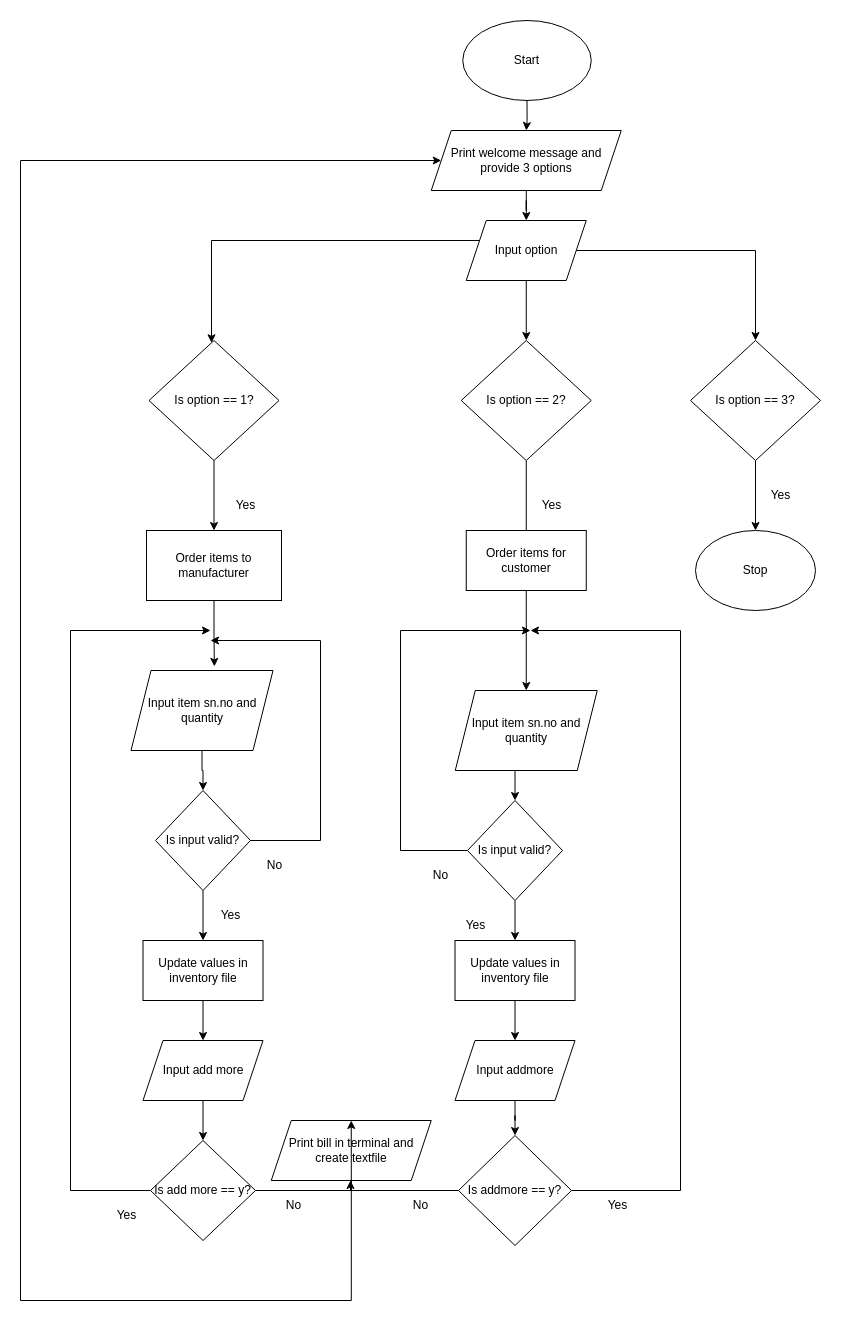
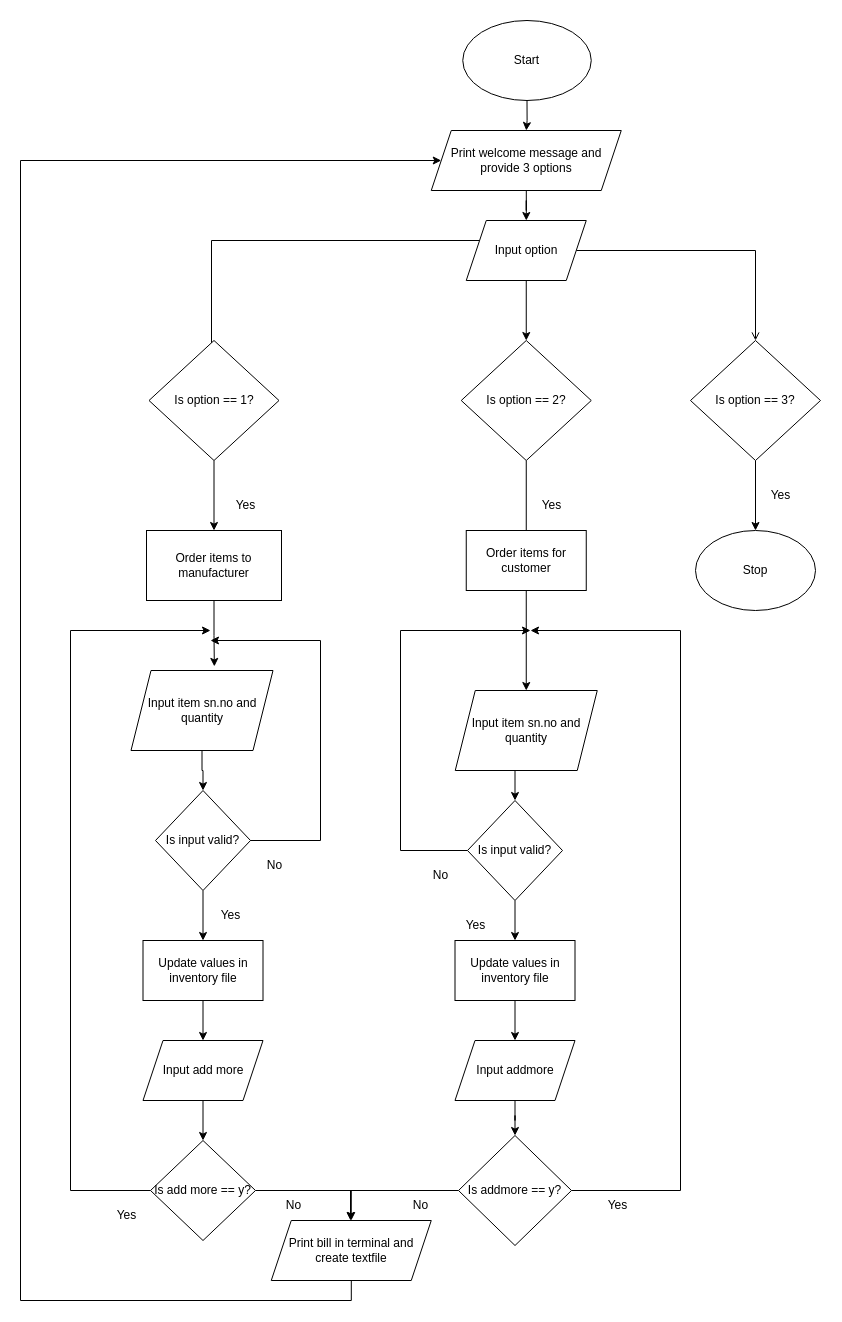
  <mxCell id="0" />
  <mxCell id="1" parent="0" />
  <mxCell id="2" value="" style="edgeStyle=orthogonalEdgeStyle;rounded=0;orthogonalLoop=1;jettySize=auto;html=1;" parent="1" source="3" target="6" edge="1"><mxGeometry relative="1" as="geometry" /></mxCell>
  <mxCell id="3" value="Is option == 1?" style="rhombus;whiteSpace=wrap;html=1;" parent="1" vertex="1"><mxGeometry x="148.5" y="340" width="130" height="120" as="geometry" /></mxCell>
  <mxCell id="4" value="" style="edgeStyle=orthogonalEdgeStyle;rounded=0;orthogonalLoop=1;jettySize=auto;html=1;endArrow=none;" parent="1" source="57" target="8" edge="1"><mxGeometry relative="1" as="geometry" /></mxCell>
  <mxCell id="5" style="edgeStyle=orthogonalEdgeStyle;rounded=0;orthogonalLoop=1;jettySize=auto;html=1;entryX=0.587;entryY=-0.051;entryDx=0;entryDy=0;entryPerimeter=0;" parent="1" source="6" target="10" edge="1"><mxGeometry relative="1" as="geometry"><Array as="points" /></mxGeometry></mxCell>
  <mxCell id="6" value="Order items to manufacturer" style="whiteSpace=wrap;html=1;" parent="1" vertex="1"><mxGeometry x="146" y="530" width="135" height="70" as="geometry" /></mxCell>
  <mxCell id="7" value="" style="edgeStyle=orthogonalEdgeStyle;rounded=0;orthogonalLoop=1;jettySize=auto;html=1;" parent="1" source="8" target="12" edge="1"><mxGeometry relative="1" as="geometry" /></mxCell>
  <mxCell id="8" value="Order items for customer" style="whiteSpace=wrap;html=1;" parent="1" vertex="1"><mxGeometry x="465.75" y="530" width="120" height="60" as="geometry" /></mxCell>
  <mxCell id="9" style="edgeStyle=orthogonalEdgeStyle;rounded=0;orthogonalLoop=1;jettySize=auto;html=1;entryX=0.5;entryY=0;entryDx=0;entryDy=0;" parent="1" source="10" target="17" edge="1"><mxGeometry relative="1" as="geometry" /></mxCell>
  <mxCell id="10" value="Input item sn.no and quantity" style="shape=parallelogram;perimeter=parallelogramPerimeter;whiteSpace=wrap;html=1;fixedSize=1;" parent="1" vertex="1"><mxGeometry x="130.5" y="670" width="142" height="80" as="geometry" /></mxCell>
  <mxCell id="11" style="edgeStyle=orthogonalEdgeStyle;rounded=0;orthogonalLoop=1;jettySize=auto;html=1;entryX=0.5;entryY=0;entryDx=0;entryDy=0;exitX=0.473;exitY=0.986;exitDx=0;exitDy=0;exitPerimeter=0;" parent="1" source="12" target="20" edge="1"><mxGeometry relative="1" as="geometry" /></mxCell>
  <mxCell id="12" value="Input item sn.no and quantity" style="shape=parallelogram;perimeter=parallelogramPerimeter;whiteSpace=wrap;html=1;fixedSize=1;" parent="1" vertex="1"><mxGeometry x="454.75" y="690" width="142" height="80" as="geometry" /></mxCell>
  <mxCell id="13" style="edgeStyle=orthogonalEdgeStyle;rounded=0;orthogonalLoop=1;jettySize=auto;html=1;entryX=0;entryY=0.5;entryDx=0;entryDy=0;" parent="1" source="14" target="44" edge="1"><mxGeometry relative="1" as="geometry"><mxPoint x="340" y="110" as="targetPoint" /><Array as="points"><mxPoint x="351" y="1300" /><mxPoint x="20" y="1300" /><mxPoint x="20" y="160" /></Array></mxGeometry></mxCell>
- <mxCell id="14" value="Print bill in terminal and create textfile" style="shape=parallelogram;perimeter=parallelogramPerimeter;whiteSpace=wrap;html=1;fixedSize=1;" parent="1" vertex="1"><mxGeometry x="270.75" y="1120" width="160" height="60" as="geometry" /></mxCell>
+ <mxCell id="14" value="Print bill in terminal and create textfile" style="shape=parallelogram;perimeter=parallelogramPerimeter;whiteSpace=wrap;html=1;fixedSize=1;" parent="1" vertex="1"><mxGeometry x="270.75" y="1220" width="160" height="60" as="geometry" /></mxCell>
  <mxCell id="15" style="edgeStyle=orthogonalEdgeStyle;rounded=0;orthogonalLoop=1;jettySize=auto;html=1;exitX=0.895;exitY=0.6;exitDx=0;exitDy=0;exitPerimeter=0;" parent="1" source="17" edge="1"><mxGeometry relative="1" as="geometry"><mxPoint x="210" y="640" as="targetPoint" /><Array as="points"><mxPoint x="240" y="840" /><mxPoint x="320" y="840" /><mxPoint x="320" y="640" /></Array></mxGeometry></mxCell>
  <mxCell id="16" value="" style="edgeStyle=orthogonalEdgeStyle;rounded=0;orthogonalLoop=1;jettySize=auto;html=1;" parent="1" source="17" target="53" edge="1"><mxGeometry relative="1" as="geometry" /></mxCell>
  <mxCell id="17" value="Is input valid?" style="rhombus;whiteSpace=wrap;html=1;" parent="1" vertex="1"><mxGeometry x="155" y="790" width="95" height="100" as="geometry" /></mxCell>
  <mxCell id="18" style="edgeStyle=orthogonalEdgeStyle;rounded=0;orthogonalLoop=1;jettySize=auto;html=1;" parent="1" source="20" edge="1"><mxGeometry relative="1" as="geometry"><mxPoint x="530" y="630" as="targetPoint" /><Array as="points"><mxPoint x="400" y="850" /><mxPoint x="400" y="630" /></Array></mxGeometry></mxCell>
  <mxCell id="19" value="" style="edgeStyle=orthogonalEdgeStyle;rounded=0;orthogonalLoop=1;jettySize=auto;html=1;" parent="1" source="20" target="55" edge="1"><mxGeometry relative="1" as="geometry" /></mxCell>
  <mxCell id="20" value="Is input valid?" style="rhombus;whiteSpace=wrap;html=1;" parent="1" vertex="1"><mxGeometry x="467" y="800" width="95" height="100" as="geometry" /></mxCell>
  <mxCell id="21" style="edgeStyle=orthogonalEdgeStyle;rounded=0;orthogonalLoop=1;jettySize=auto;html=1;entryX=0.5;entryY=0;entryDx=0;entryDy=0;" parent="1" source="22" target="27" edge="1"><mxGeometry relative="1" as="geometry" /></mxCell>
  <mxCell id="22" value="Input add more" style="shape=parallelogram;perimeter=parallelogramPerimeter;whiteSpace=wrap;html=1;fixedSize=1;" parent="1" vertex="1"><mxGeometry x="142.5" y="1040" width="120" height="60" as="geometry" /></mxCell>
  <mxCell id="23" value="" style="edgeStyle=orthogonalEdgeStyle;rounded=0;orthogonalLoop=1;jettySize=auto;html=1;" parent="1" source="24" target="30" edge="1"><mxGeometry relative="1" as="geometry" /></mxCell>
  <mxCell id="24" value="Input addmore" style="shape=parallelogram;perimeter=parallelogramPerimeter;whiteSpace=wrap;html=1;fixedSize=1;" parent="1" vertex="1"><mxGeometry x="454.5" y="1040" width="120" height="60" as="geometry" /></mxCell>
  <mxCell id="25" style="edgeStyle=orthogonalEdgeStyle;rounded=0;orthogonalLoop=1;jettySize=auto;html=1;" parent="1" source="27" edge="1"><mxGeometry relative="1" as="geometry"><mxPoint x="210" y="630" as="targetPoint" /><Array as="points"><mxPoint x="70" y="1190" /><mxPoint x="70" y="630" /></Array></mxGeometry></mxCell>
  <mxCell id="26" value="" style="edgeStyle=orthogonalEdgeStyle;rounded=0;orthogonalLoop=1;jettySize=auto;html=1;entryX=0.5;entryY=0;entryDx=0;entryDy=0;" parent="1" source="27" target="14" edge="1"><mxGeometry relative="1" as="geometry"><mxPoint x="360" y="1190" as="targetPoint" /><Array as="points"><mxPoint x="351" y="1190" /></Array></mxGeometry></mxCell>
  <mxCell id="27" value="Is add more == y?" style="rhombus;whiteSpace=wrap;html=1;" parent="1" vertex="1"><mxGeometry x="150" y="1140" width="105" height="100" as="geometry" /></mxCell>
  <mxCell id="28" style="edgeStyle=orthogonalEdgeStyle;rounded=0;orthogonalLoop=1;jettySize=auto;html=1;exitX=1;exitY=0.5;exitDx=0;exitDy=0;" parent="1" source="30" edge="1"><mxGeometry relative="1" as="geometry"><mxPoint x="530" y="630" as="targetPoint" /><Array as="points"><mxPoint x="680" y="1190" /><mxPoint x="680" y="630" /></Array></mxGeometry></mxCell>
  <mxCell id="29" value="" style="edgeStyle=orthogonalEdgeStyle;rounded=0;orthogonalLoop=1;jettySize=auto;html=1;" parent="1" source="30" target="14" edge="1"><mxGeometry relative="1" as="geometry"><Array as="points"><mxPoint x="350" y="1190" /></Array></mxGeometry></mxCell>
  <mxCell id="30" value="Is addmore == y?" style="rhombus;whiteSpace=wrap;html=1;" parent="1" vertex="1"><mxGeometry x="458" y="1135" width="113" height="110" as="geometry" /></mxCell>
  <mxCell id="31" value="No" style="text;html=1;align=center;verticalAlign=middle;resizable=0;points=[];autosize=1;strokeColor=none;fillColor=none;" parent="1" vertex="1"><mxGeometry x="272.5" y="1190" width="40" height="30" as="geometry" /></mxCell>
  <mxCell id="32" value="No" style="text;html=1;align=center;verticalAlign=middle;resizable=0;points=[];autosize=1;strokeColor=none;fillColor=none;" parent="1" vertex="1"><mxGeometry x="400" y="1190" width="40" height="30" as="geometry" /></mxCell>
  <mxCell id="33" value="Yes" style="text;html=1;align=center;verticalAlign=middle;resizable=0;points=[];autosize=1;strokeColor=none;fillColor=none;" parent="1" vertex="1"><mxGeometry x="106" y="1200" width="40" height="30" as="geometry" /></mxCell>
  <mxCell id="34" value="Yes" style="text;html=1;align=center;verticalAlign=middle;resizable=0;points=[];autosize=1;strokeColor=none;fillColor=none;" parent="1" vertex="1"><mxGeometry x="596.75" y="1190" width="40" height="30" as="geometry" /></mxCell>
  <mxCell id="35" value="Yes" style="text;html=1;align=center;verticalAlign=middle;resizable=0;points=[];autosize=1;strokeColor=none;fillColor=none;" parent="1" vertex="1"><mxGeometry x="225" y="490" width="40" height="30" as="geometry" /></mxCell>
  <mxCell id="36" value="Yes" style="text;html=1;align=center;verticalAlign=middle;resizable=0;points=[];autosize=1;strokeColor=none;fillColor=none;" parent="1" vertex="1"><mxGeometry x="531" y="490" width="40" height="30" as="geometry" /></mxCell>
  <mxCell id="37" value="Yes" style="text;html=1;align=center;verticalAlign=middle;resizable=0;points=[];autosize=1;strokeColor=none;fillColor=none;" parent="1" vertex="1"><mxGeometry x="210" y="900" width="40" height="30" as="geometry" /></mxCell>
  <mxCell id="38" value="No" style="text;html=1;align=center;verticalAlign=middle;resizable=0;points=[];autosize=1;strokeColor=none;fillColor=none;" parent="1" vertex="1"><mxGeometry x="253.5" y="850" width="40" height="30" as="geometry" /></mxCell>
  <mxCell id="39" value="Yes" style="text;html=1;align=center;verticalAlign=middle;resizable=0;points=[];autosize=1;strokeColor=none;fillColor=none;" parent="1" vertex="1"><mxGeometry x="454.75" y="910" width="40" height="30" as="geometry" /></mxCell>
  <mxCell id="40" value="No" style="text;html=1;align=center;verticalAlign=middle;resizable=0;points=[];autosize=1;strokeColor=none;fillColor=none;" parent="1" vertex="1"><mxGeometry x="420" y="860" width="40" height="30" as="geometry" /></mxCell>
  <mxCell id="41" value="" style="edgeStyle=orthogonalEdgeStyle;rounded=0;orthogonalLoop=1;jettySize=auto;html=1;" parent="1" source="42" target="44" edge="1"><mxGeometry relative="1" as="geometry" /></mxCell>
  <mxCell id="42" value="Start" style="ellipse;whiteSpace=wrap;html=1;" parent="1" vertex="1"><mxGeometry x="462.25" y="20" width="128.5" height="80" as="geometry" /></mxCell>
  <mxCell id="43" value="" style="edgeStyle=orthogonalEdgeStyle;rounded=0;orthogonalLoop=1;jettySize=auto;html=1;" parent="1" source="44" target="47" edge="1"><mxGeometry relative="1" as="geometry" /></mxCell>
  <mxCell id="44" value="Print welcome message and provide 3 options" style="shape=parallelogram;perimeter=parallelogramPerimeter;whiteSpace=wrap;html=1;fixedSize=1;" parent="1" vertex="1"><mxGeometry x="430.75" y="130" width="190" height="60" as="geometry" /></mxCell>
- <mxCell id="45" value="" style="edgeStyle=orthogonalEdgeStyle;rounded=0;orthogonalLoop=1;jettySize=auto;html=1;" parent="1" source="47" target="49" edge="1"><mxGeometry relative="1" as="geometry" /></mxCell>
- <mxCell id="46" value="" style="edgeStyle=orthogonalEdgeStyle;rounded=0;orthogonalLoop=1;jettySize=auto;html=1;" parent="1" source="47" target="3" edge="1"><mxGeometry relative="1" as="geometry"><mxPoint x="390" y="330" as="targetPoint" /><Array as="points"><mxPoint x="211" y="240" /></Array></mxGeometry></mxCell>
+ <mxCell id="45" value="" style="edgeStyle=orthogonalEdgeStyle;rounded=0;orthogonalLoop=1;jettySize=auto;html=1;endArrow=open;" parent="1" source="47" target="49" edge="1"><mxGeometry relative="1" as="geometry" /></mxCell>
+ <mxCell id="46" value="" style="edgeStyle=orthogonalEdgeStyle;rounded=0;orthogonalLoop=1;jettySize=auto;html=1;endArrow=none;" parent="1" source="47" target="3" edge="1"><mxGeometry relative="1" as="geometry"><mxPoint x="390" y="330" as="targetPoint" /><Array as="points"><mxPoint x="211" y="240" /></Array></mxGeometry></mxCell>
  <mxCell id="47" value="Input option" style="shape=parallelogram;perimeter=parallelogramPerimeter;whiteSpace=wrap;html=1;fixedSize=1;" parent="1" vertex="1"><mxGeometry x="465.75" y="220" width="120" height="60" as="geometry" /></mxCell>
  <mxCell id="48" value="" style="edgeStyle=orthogonalEdgeStyle;rounded=0;orthogonalLoop=1;jettySize=auto;html=1;" parent="1" source="49" target="50" edge="1"><mxGeometry relative="1" as="geometry" /></mxCell>
  <mxCell id="49" value="Is option == 3?" style="rhombus;whiteSpace=wrap;html=1;" parent="1" vertex="1"><mxGeometry x="690" y="340" width="130" height="120" as="geometry" /></mxCell>
  <mxCell id="50" value="Stop" style="ellipse;whiteSpace=wrap;html=1;" parent="1" vertex="1"><mxGeometry x="695" y="530" width="120" height="80" as="geometry" /></mxCell>
  <mxCell id="51" value="Yes" style="text;html=1;align=center;verticalAlign=middle;resizable=0;points=[];autosize=1;strokeColor=none;fillColor=none;" parent="1" vertex="1"><mxGeometry x="760" y="480" width="40" height="30" as="geometry" /></mxCell>
  <mxCell id="52" value="" style="edgeStyle=orthogonalEdgeStyle;rounded=0;orthogonalLoop=1;jettySize=auto;html=1;" parent="1" source="53" target="22" edge="1"><mxGeometry relative="1" as="geometry" /></mxCell>
  <mxCell id="53" value="Update values in inventory file" style="rounded=0;whiteSpace=wrap;html=1;" parent="1" vertex="1"><mxGeometry x="142.5" y="940" width="120" height="60" as="geometry" /></mxCell>
  <mxCell id="54" value="" style="edgeStyle=orthogonalEdgeStyle;rounded=0;orthogonalLoop=1;jettySize=auto;html=1;" parent="1" source="55" target="24" edge="1"><mxGeometry relative="1" as="geometry" /></mxCell>
  <mxCell id="55" value="Update values in inventory file" style="rounded=0;whiteSpace=wrap;html=1;" parent="1" vertex="1"><mxGeometry x="454.5" y="940" width="120" height="60" as="geometry" /></mxCell>
  <mxCell id="56" value="" style="edgeStyle=orthogonalEdgeStyle;rounded=0;orthogonalLoop=1;jettySize=auto;html=1;" parent="1" source="47" target="57" edge="1"><mxGeometry relative="1" as="geometry"><mxPoint x="526" y="280" as="sourcePoint" /><mxPoint x="522" y="460" as="targetPoint" /></mxGeometry></mxCell>
  <mxCell id="57" value="Is option == 2?" style="rhombus;whiteSpace=wrap;html=1;" parent="1" vertex="1"><mxGeometry x="460.75" y="340" width="130" height="120" as="geometry" /></mxCell>
